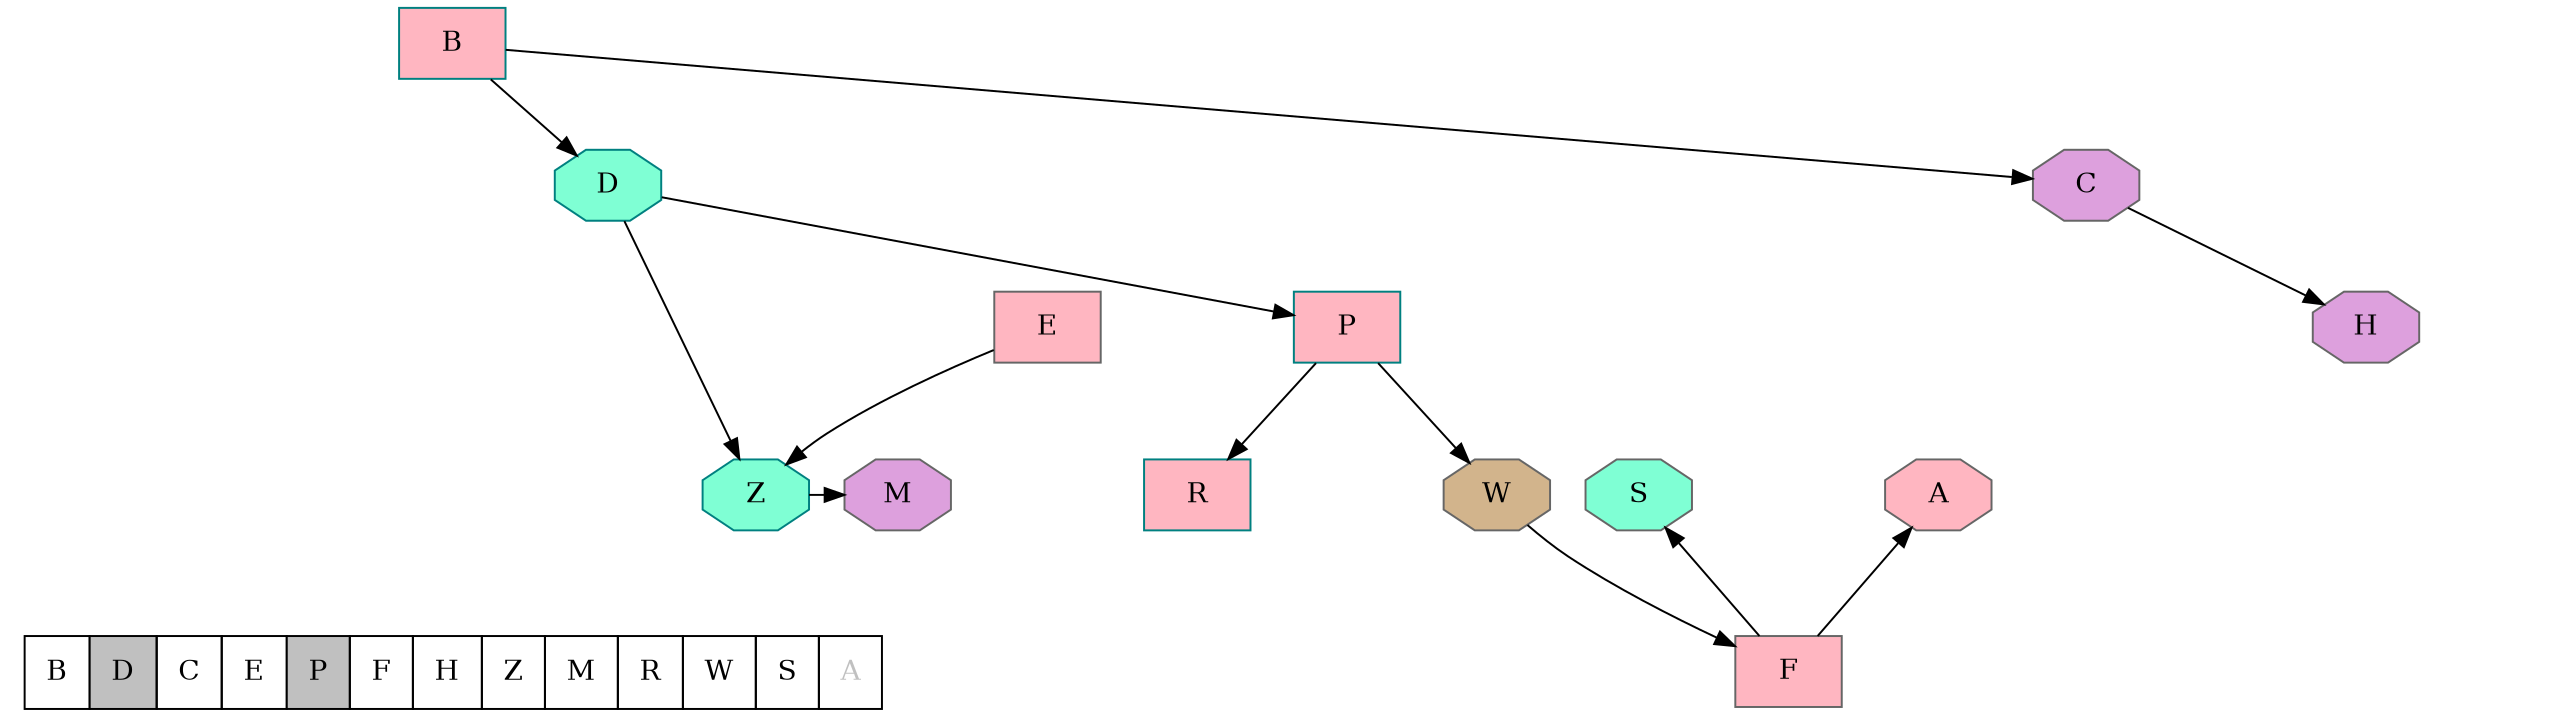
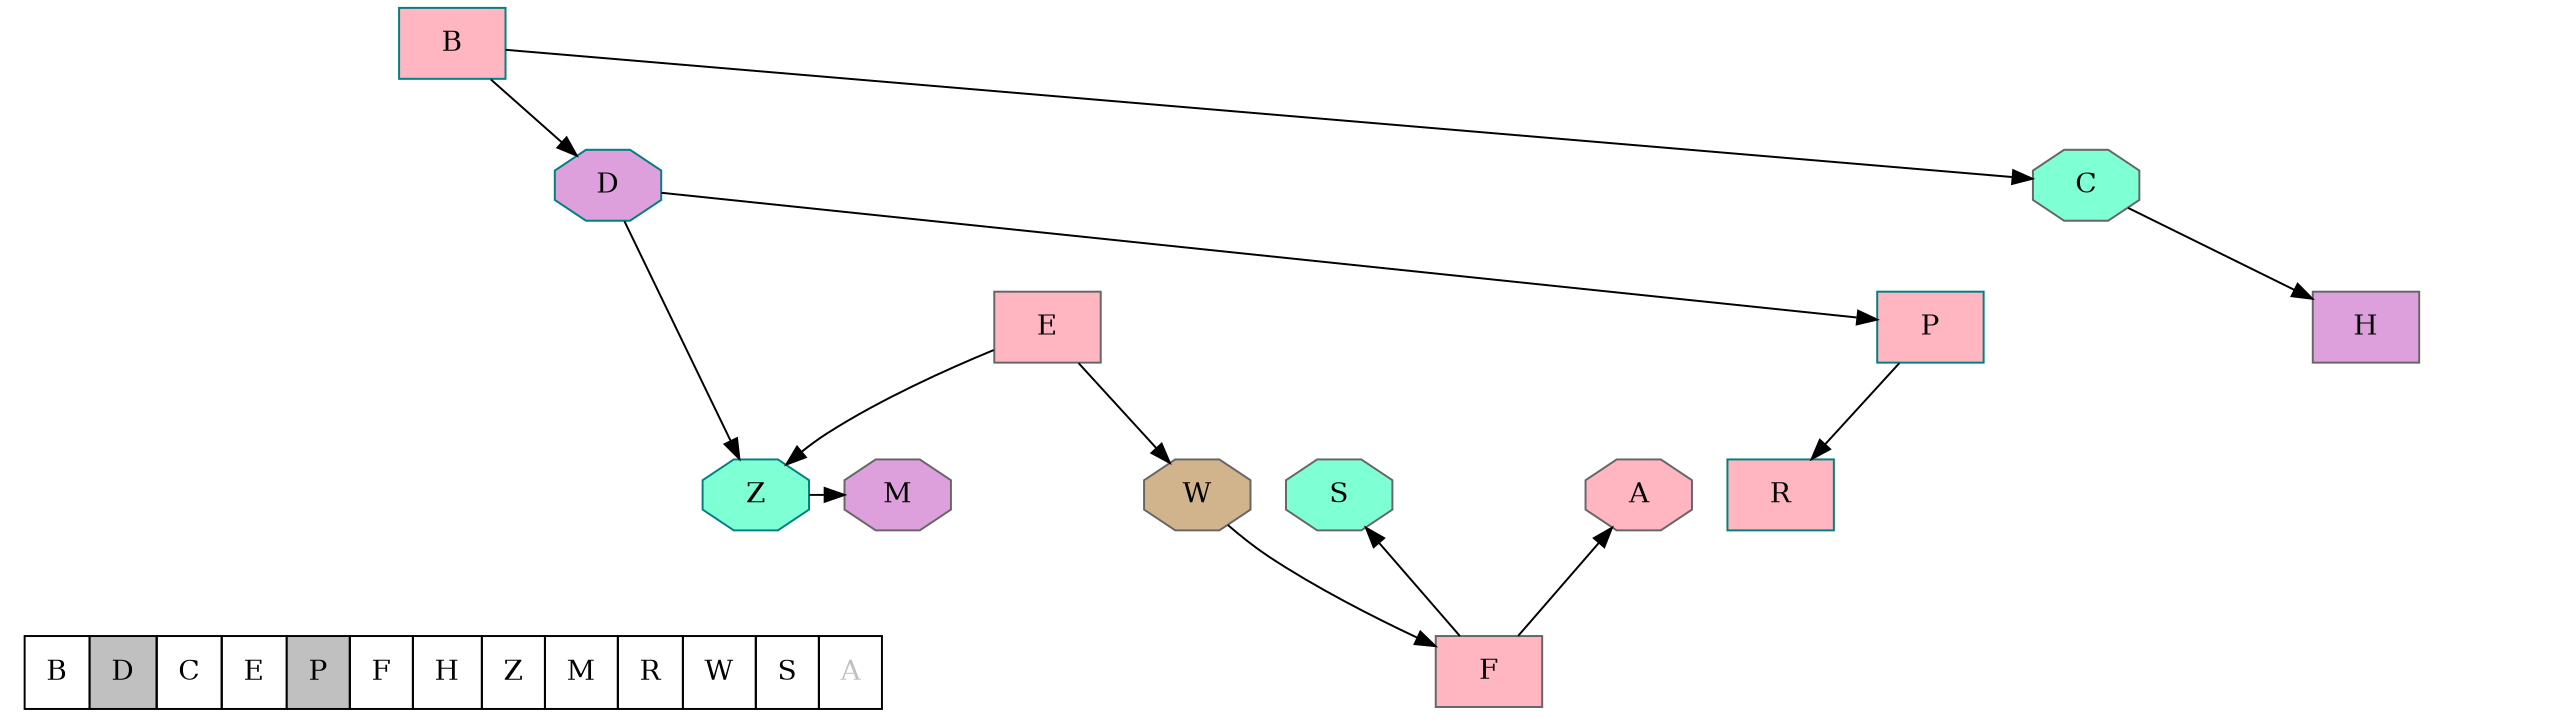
  digraph {
    rankdir=TB
    node [shape=circle style=filled]
    b12 [style=invis width=.1]
    c12 [style=invis width=.1]
    c34 [style=invis width=.1]
    n4 [color=teal fillcolor=aquamarine label=Z shape=octagon]
    d12 [style=invis width=.1]
    n6 [color=gray40 fillcolor=plum label=M shape=octagon]
    n7 [color=teal fillcolor=lightpink label=R shape=box]
    d34 [style=invis width=.1]
    n9 [color=gray40 fillcolor=tan label=W shape=octagon]
    n10 [color=gray40 fillcolor=aquamarine label=S shape=octagon]
    d56 [style=invis width=.1]
    n12 [color=gray40 fillcolor=lightpink label=A shape=octagon]
    d7 [style=invis]
    d78 [style=invis width=.1]
    d8 [style=invis]
    n16 [label=< <table BORDER="0" CELLBORDER="1" CELLSPACING="0" cellpadding="10">                     <tr>                         <td>B</td>                         <td bgcolor="grey">D</td>                         <td>C</td>                         <td>E</td>                         <td bgcolor="grey">P</td>                         <td>F</td>                         <td>H</td>                         <td>Z</td>                         <td>M</td>                         <td>R</td>                         <td>W</td>                         <td>S</td>                         <td><font color="grey">A</font></td>                     </tr>                    </table> > shape=plaintext style=""]
    n17 [color=gray40 fillcolor=lightpink label=F shape=box]
    n18 [color=teal fillcolor=lightpink label=B shape=box]
-   n19 [color=teal fillcolor=aquamarine label=D shape=octagon]
-   n20 [color=gray40 fillcolor=plum label=C shape=octagon]
+   n19 [color=teal fillcolor=plum label=D shape=octagon]
+   n20 [color=gray40 fillcolor=aquamarine label=C shape=octagon]
    n21 [color=teal fillcolor=lightpink label=P shape=box]
-   n22 [color=gray40 fillcolor=plum label=H shape=octagon]
+   n22 [color=gray40 fillcolor=plum label=H shape=box]
    n23 [color=gray40 fillcolor=lightpink label=E shape=box]
    subgraph sub_1 {
      rank=same
      b12
      c12
      c34
      n4
      d12
      n6
      n7
      d34
      n9
      n10
      d56
      n12
      d7
      d78
      d8
    }
    b12 -> n16 [style=invis]
    n4 -> n6
    n9 -> n17
    n17 -> n10
    n17 -> d56 [style=invis weight=10]
    n17 -> n12
    n18 -> b12 [style=invis weight=10]
    n18 -> n19
    n18 -> n20
    n19 -> c12 [style=invis weight=10]
    n19 -> n4
    n19 -> n21
    n20 -> c34 [style=invis weight=10]
    n20 -> n22
    n21 -> n7
    n21 -> d34 [style=invis weight=10]
-   n21 -> n9
+   n23 -> n9
    n22 -> d7 [style=invis]
    n22 -> d78 [style=invis weight=10]
    n22 -> d8 [style=invis]
    n23 -> n4
    n23 -> d12 [style=invis weight=10]
  }
